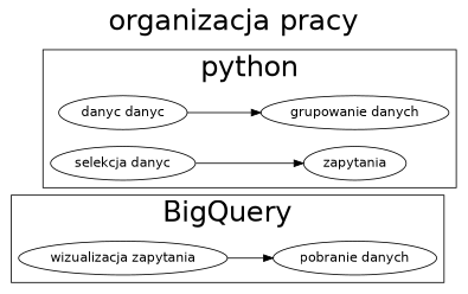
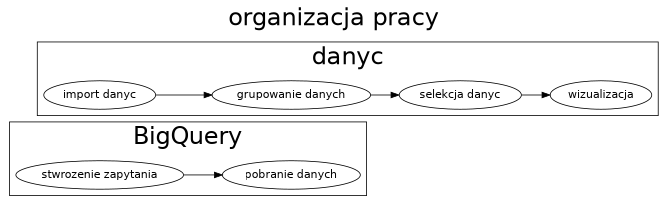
  digraph {
    fontname="DejaVu Sans"
    fontsize=30
    label="organizacja pracy"
    labelloc=t
    rankdir=LR
    node [fontname="DejaVu Sans"]
    edge [fontname="DejaVu Sans"]
-   n1 [label="wizualizacja zapytania"]
+   n1 [label="stwrozenie zapytania"]
    n2 [label="pobranie danych"]
-   n3 [label="danyc danyc"]
+   n3 [label="import danyc"]
    n4 [label="grupowanie danych"]
    n5 [label="selekcja danyc"]
-   n6 [label=zapytania]
+   n6 [label=wizualizacja]
    subgraph cluster_1 {
      label=BigQuery
      n1
      n2
    }
    subgraph cluster_2 {
-     label=python
+     label=danyc
      n3
      n4
      n5
      n6
    }
    n1 -> n2
    n3 -> n4
+   n4 -> n5
    n5 -> n6
  }
